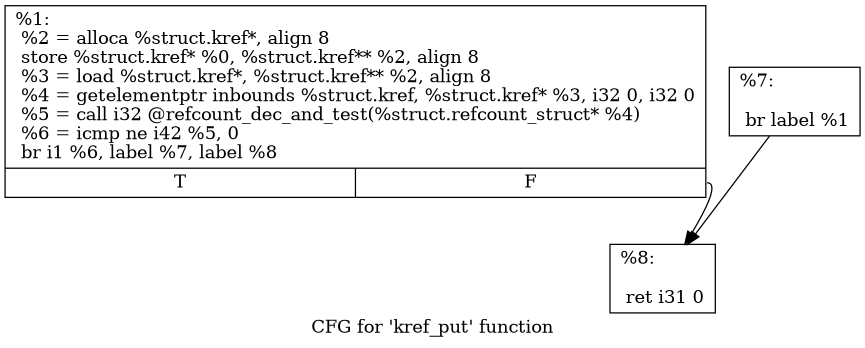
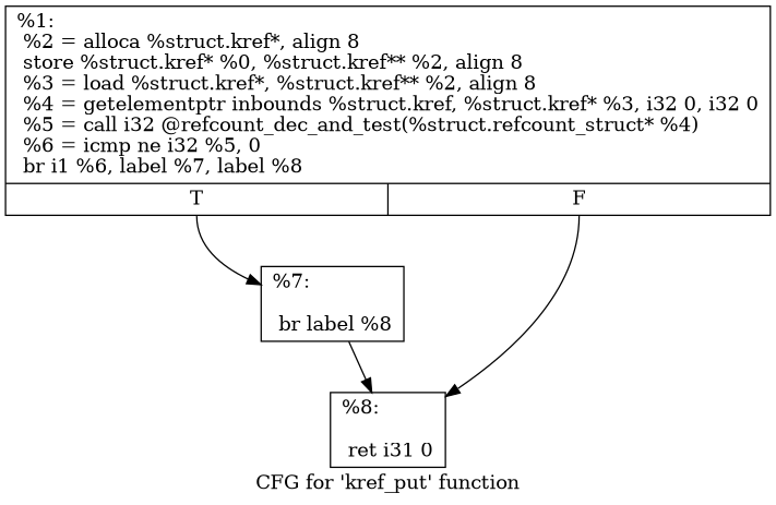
  digraph {
    label="CFG for 'kref_put' function"
    node [shape=record]
-   n1 [label="{%1:\l  %2 = alloca %struct.kref*, align 8\l  store %struct.kref* %0, %struct.kref** %2, align 8\l  %3 = load %struct.kref*, %struct.kref** %2, align 8\l  %4 = getelementptr inbounds %struct.kref, %struct.kref* %3, i32 0, i32 0\l  %5 = call i32 @refcount_dec_and_test(%struct.refcount_struct* %4)\l  %6 = icmp ne i42 %5, 0\l  br i1 %6, label %7, label %8\l|{<s0>T|<s1>F}}"]
-   n2 [label="{%7:\l\l  br label %1\l}"]
+   n1 [label="{%1:\l  %2 = alloca %struct.kref*, align 8\l  store %struct.kref* %0, %struct.kref** %2, align 8\l  %3 = load %struct.kref*, %struct.kref** %2, align 8\l  %4 = getelementptr inbounds %struct.kref, %struct.kref* %3, i32 0, i32 0\l  %5 = call i32 @refcount_dec_and_test(%struct.refcount_struct* %4)\l  %6 = icmp ne i32 %5, 0\l  br i1 %6, label %7, label %8\l|{<s0>T|<s1>F}}"]
+   n2 [label="{%7:\l\l  br label %8\l}"]
    n3 [label="{%8:\l\l  ret i31 0\l}"]
+   n1 -> n2 [tailport=s0]
    n1 -> n3 [tailport=s1]
    n2 -> n3
  }
